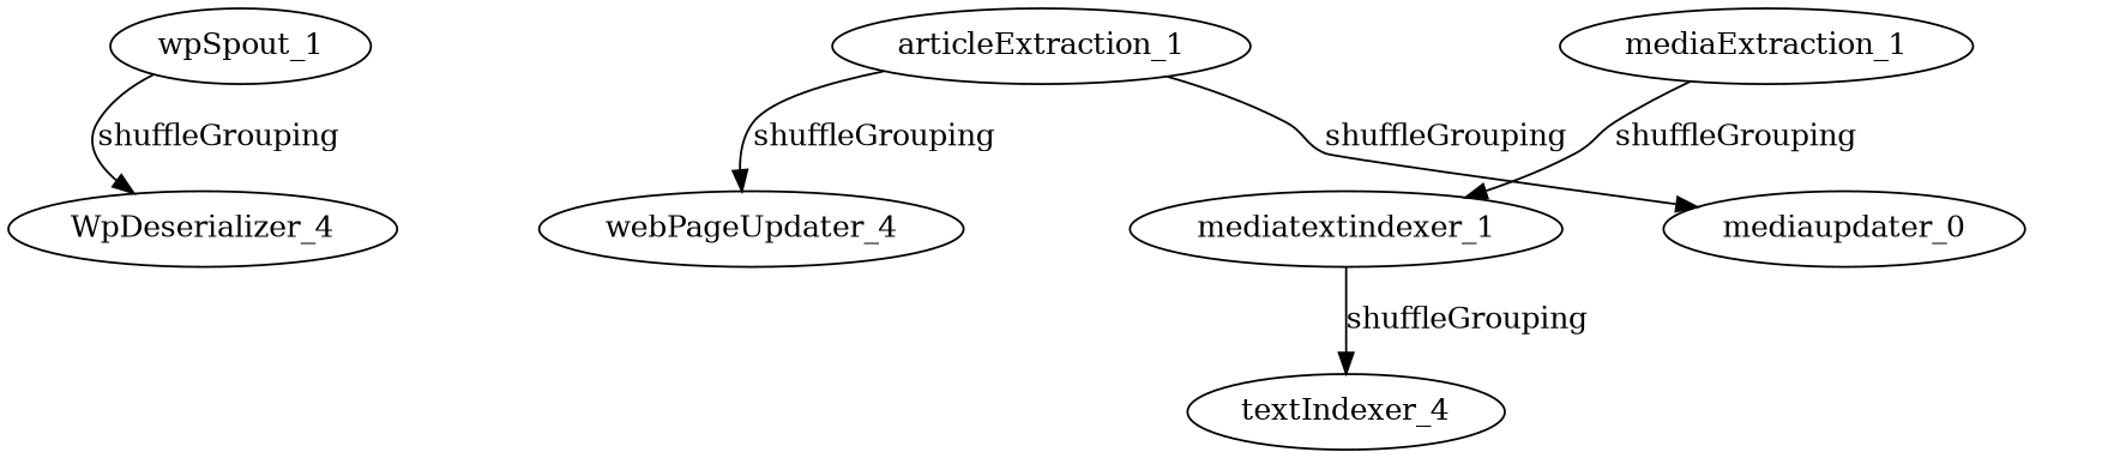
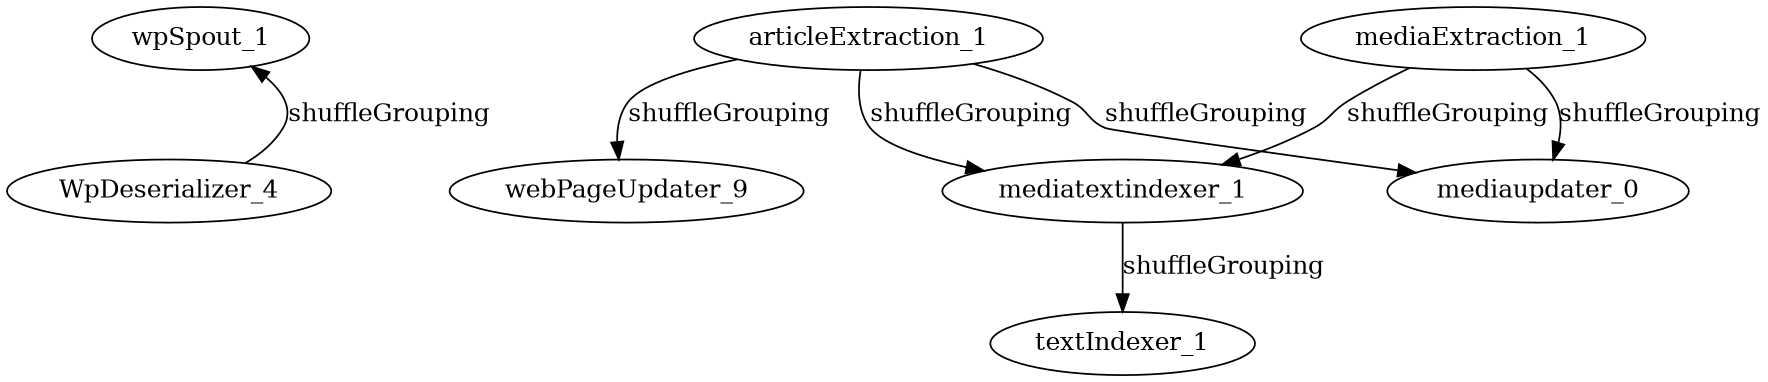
  digraph {
    wpSpout_1
    WpDeserializer_4
    articleExtraction_1
-   webPageUpdater_4
+   webPageUpdater_4 [label=webPageUpdater_9]
    n5 [label=mediaupdater_0]
    mediatextindexer_1
    mediaExtraction_1
-   textIndexer_1 [label=textIndexer_4]
-   wpSpout_1 -> WpDeserializer_4 [label=shuffleGrouping]
+   textIndexer_1
+   WpDeserializer_4 -> wpSpout_1 [label=shuffleGrouping]
    articleExtraction_1 -> webPageUpdater_4 [label=shuffleGrouping]
    articleExtraction_1 -> n5 [label=shuffleGrouping]
+   articleExtraction_1 -> mediatextindexer_1 [label=shuffleGrouping]
    mediatextindexer_1 -> textIndexer_1 [label=shuffleGrouping]
+   mediaExtraction_1 -> n5 [label=shuffleGrouping]
    mediaExtraction_1 -> mediatextindexer_1 [label=shuffleGrouping]
  }
